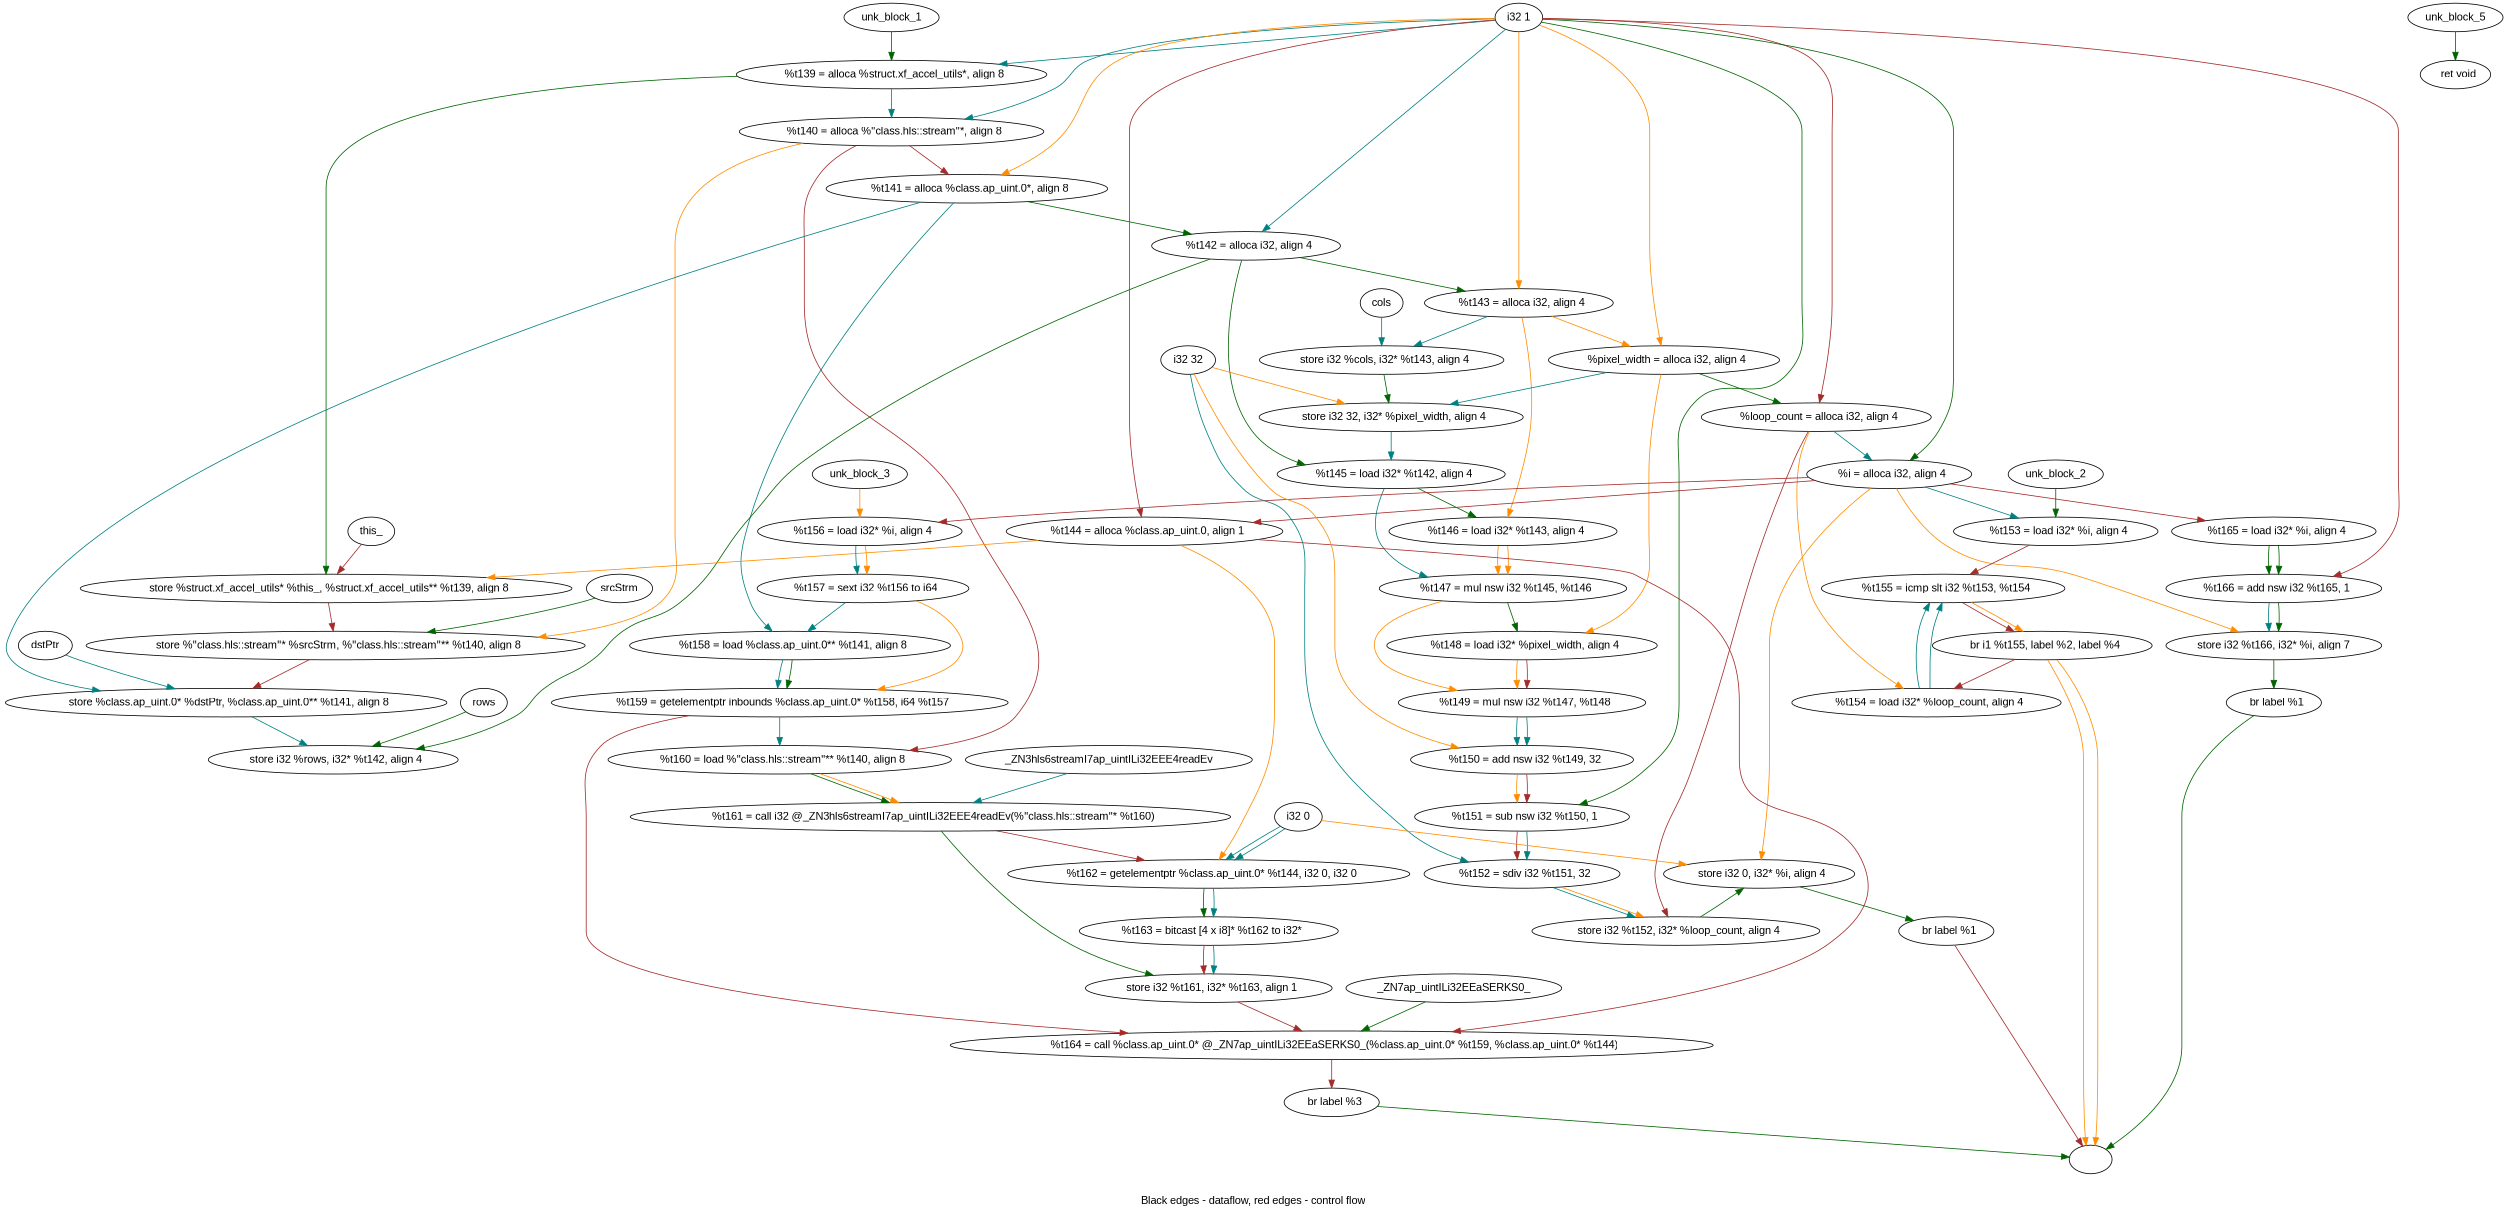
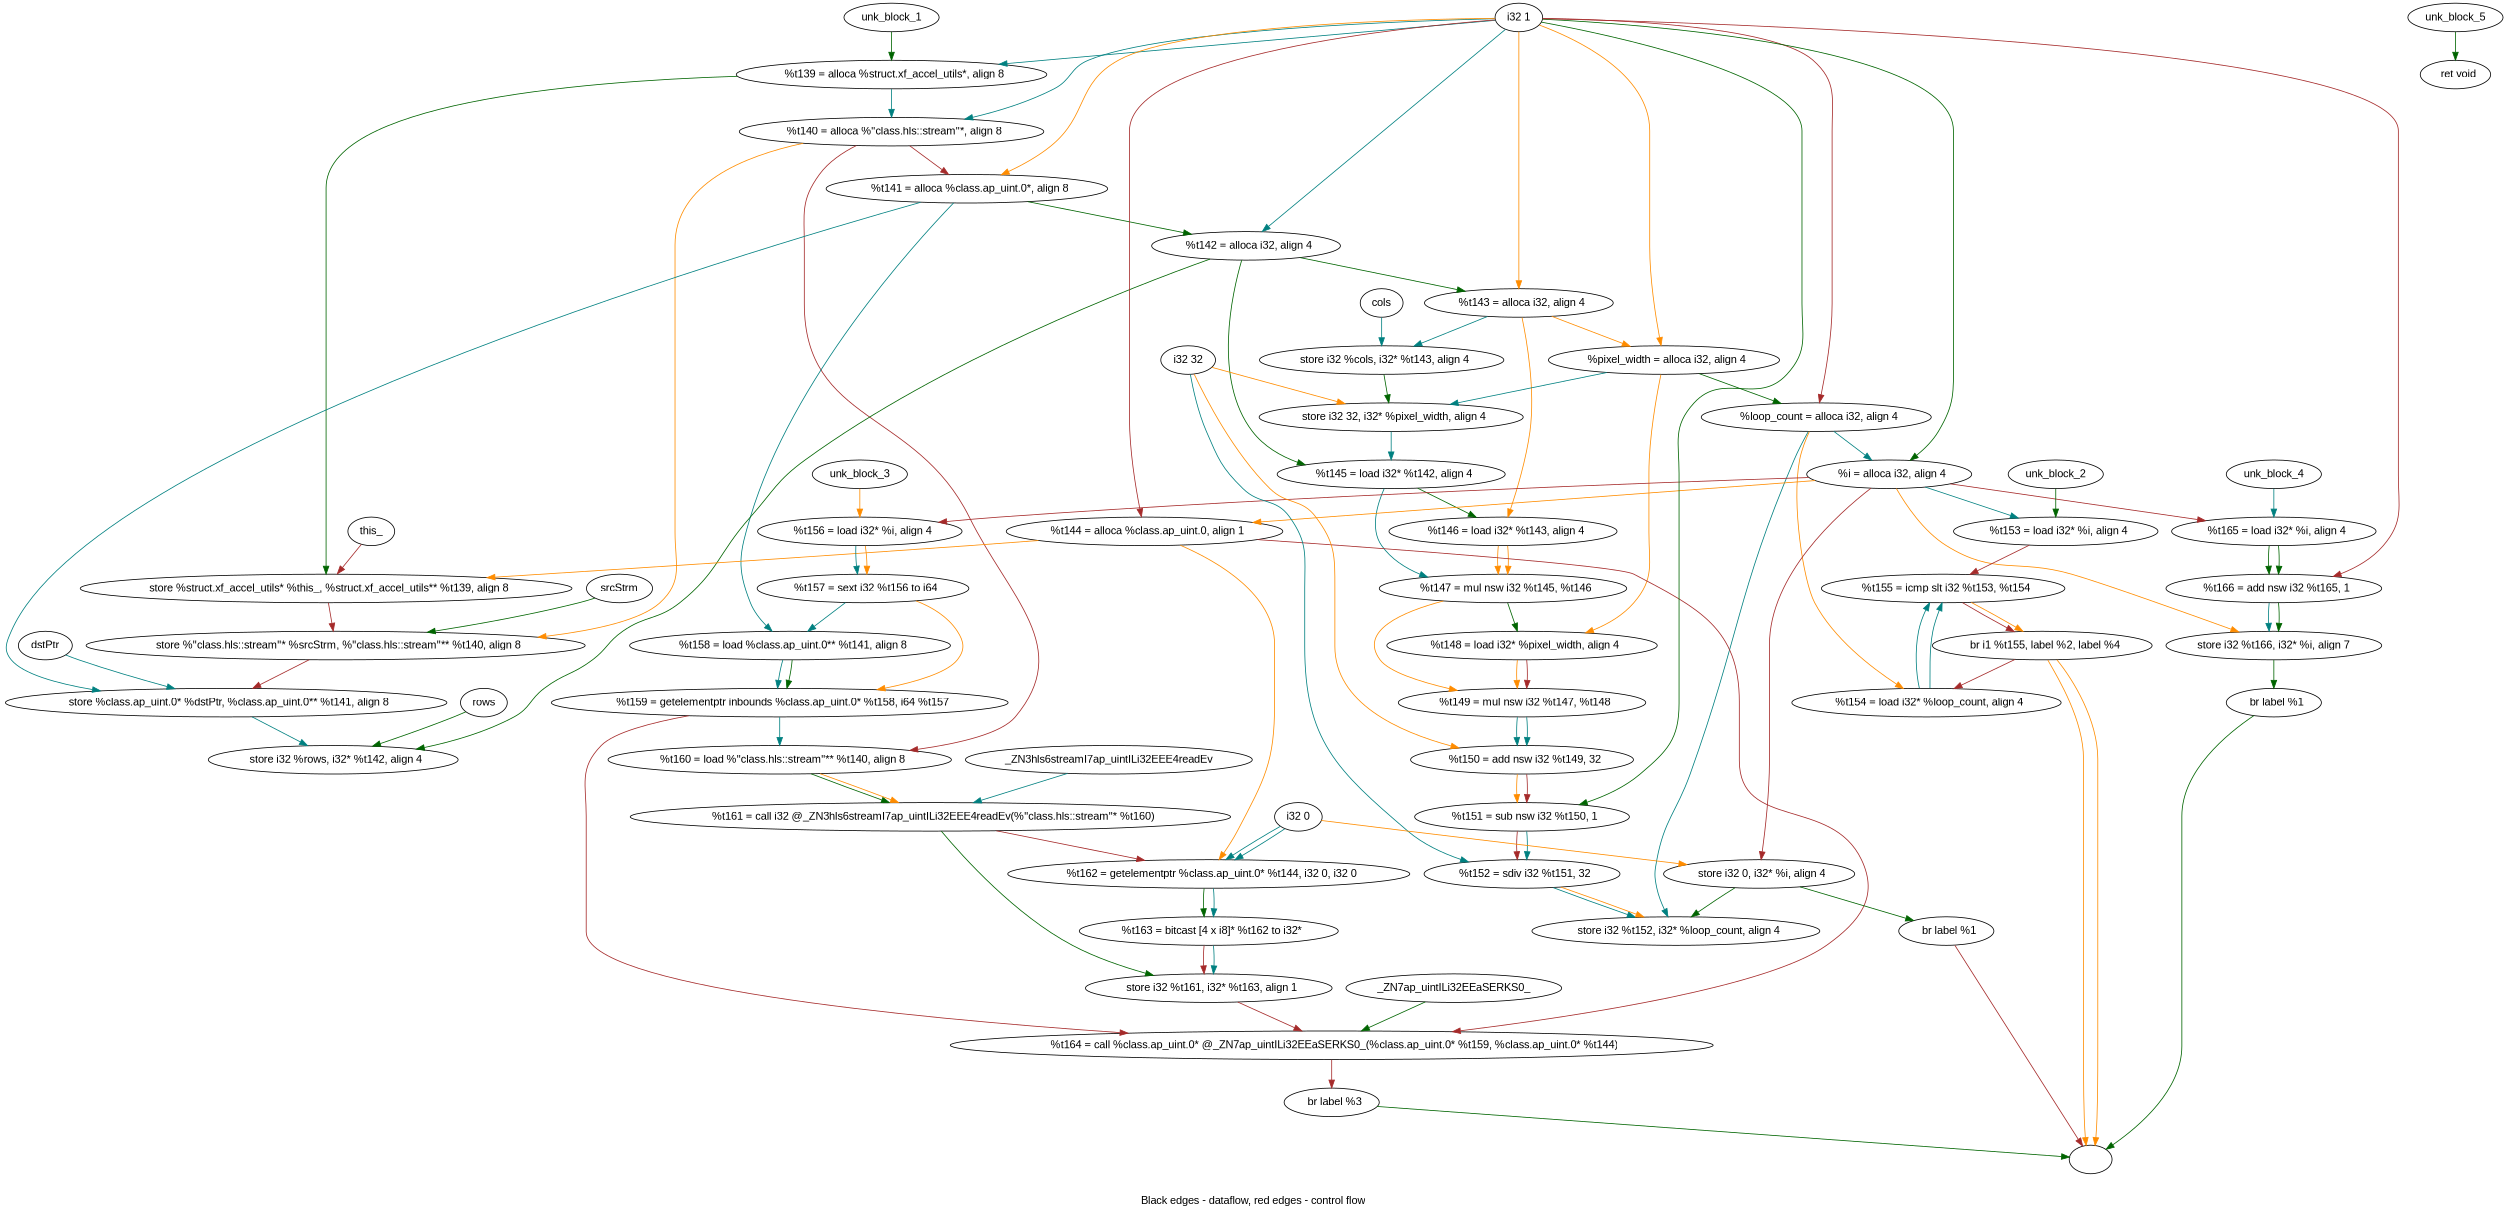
  digraph {
    compound=true
    fontname="Liberation Sans"
    label="Black edges - dataflow, red edges - control flow"
    node [fontname="Liberation Sans"]
    edge [color=teal fontname="Liberation Sans"]
    n1 [label="  %t139 = alloca %struct.xf_accel_utils*, align 8"]
    n2 [label="  %t140 = alloca %\"class.hls::stream\"*, align 8"]
    n3 [label="  store %struct.xf_accel_utils* %this_, %struct.xf_accel_utils** %t139, align 8"]
    n4 [label="  %t141 = alloca %class.ap_uint.0*, align 8"]
    n5 [label="  store %\"class.hls::stream\"* %srcStrm, %\"class.hls::stream\"** %t140, align 8"]
    n6 [label="  %t160 = load %\"class.hls::stream\"** %t140, align 8"]
    n7 [label="  %t142 = alloca i32, align 4"]
    n8 [label="  store %class.ap_uint.0* %dstPtr, %class.ap_uint.0** %t141, align 8"]
    n9 [label="  %t158 = load %class.ap_uint.0** %t141, align 8"]
    n10 [label="  %t161 = call i32 @_ZN3hls6streamI7ap_uintILi32EEE4readEv(%\"class.hls::stream\"* %t160)"]
    n11 [label="  %t143 = alloca i32, align 4"]
    n12 [label="  store i32 %rows, i32* %t142, align 4"]
    n13 [label="  %t145 = load i32* %t142, align 4"]
    n14 [label="  %t159 = getelementptr inbounds %class.ap_uint.0* %t158, i64 %t157"]
    n15 [label="  %pixel_width = alloca i32, align 4"]
    n16 [label="  store i32 %cols, i32* %t143, align 4"]
    n17 [label="  %t146 = load i32* %t143, align 4"]
    n18 [label="  %t147 = mul nsw i32 %t145, %t146"]
    n19 [label="  %loop_count = alloca i32, align 4"]
    n20 [label="  store i32 32, i32* %pixel_width, align 4"]
    n21 [label="  %t148 = load i32* %pixel_width, align 4"]
    n22 [label="  %i = alloca i32, align 4"]
    n23 [label="  store i32 %t152, i32* %loop_count, align 4"]
    n24 [label="  %t154 = load i32* %loop_count, align 4"]
    n25 [label="  %t149 = mul nsw i32 %t147, %t148"]
    n26 [label="  %t144 = alloca %class.ap_uint.0, align 1"]
    n27 [label="  store i32 0, i32* %i, align 4"]
    n28 [label="  %t153 = load i32* %i, align 4"]
    n29 [label="  %t156 = load i32* %i, align 4"]
    n30 [label="  %t165 = load i32* %i, align 4"]
    n31 [label="store i32 %t166, i32* %i, align 7"]
    n32 [label="  %t155 = icmp slt i32 %t153, %t154"]
    n33 [label="  %t162 = getelementptr %class.ap_uint.0* %t144, i32 0, i32 0"]
    n34 [label="  %t164 = call %class.ap_uint.0* @_ZN7ap_uintILi32EEaSERKS0_(%class.ap_uint.0* %t159, %class.ap_uint.0* %t144)"]
    n35 [label="  br label %1"]
    n36 [label="  %t157 = sext i32 %t156 to i64"]
    n37 [label="  %t166 = add nsw i32 %t165, 1"]
    n38 [label="  br label %1"]
    n39 [label="  %t163 = bitcast [4 x i8]* %t162 to i32*"]
    n40 [label="  br label %3"]
    n41 [label="  %t150 = add nsw i32 %t149, 32"]
    n42 [label="  %t151 = sub nsw i32 %t150, 1"]
    n43 [label="  %t152 = sdiv i32 %t151, 32"]
    ""
    unk_block_1
    "i32 1"
    this_
    srcStrm
    dstPtr
    rows
    cols
    "i32 32"
    "i32 0"
    n54 [label="  br i1 %t155, label %2, label %4"]
    unk_block_2
    n56 [label="  store i32 %t161, i32* %t163, align 1"]
    unk_block_3
    _ZN3hls6streamI7ap_uintILi32EEE4readEv
    _ZN7ap_uintILi32EEaSERKS0_
+   unk_block_4
    n61 [label="  ret void"]
    unk_block_5
    n1 -> n2 [weight=2]
    n1 -> n3 [color=darkgreen]
    n2 -> n4 [color=brown weight=2]
    n2 -> n5 [color=darkorange]
    n2 -> n6 [color=brown]
    n3 -> n5 [color=brown weight=2]
    n4 -> n7 [color=darkgreen weight=2]
    n4 -> n8
    n4 -> n9
    n5 -> n8 [color=brown weight=2]
    n6 -> n10 [color=darkgreen weight=2]
    n6 -> n10 [color=darkorange]
    n7 -> n11 [color=darkgreen weight=2]
    n7 -> n12 [color=darkgreen]
    n7 -> n13 [color=darkgreen]
    n8 -> n12 [weight=2]
    n9 -> n14 [weight=2]
    n9 -> n14 [color=darkgreen]
    n10 -> n33 [color=brown weight=2]
    n10 -> n56 [color=darkgreen]
    n11 -> n15 [color=darkorange weight=2]
    n11 -> n16
    n11 -> n17 [color=darkorange]
    n13 -> n17 [color=darkgreen weight=2]
    n13 -> n18
    n14 -> n6 [weight=2]
    n14 -> n34 [color=brown]
    n15 -> n19 [color=darkgreen weight=2]
    n15 -> n20
    n15 -> n21 [color=darkorange]
    n16 -> n20 [color=darkgreen weight=2]
    n17 -> n18 [color=darkorange weight=2]
    n17 -> n18 [color=darkorange]
    n18 -> n21 [color=darkgreen weight=2]
    n18 -> n25 [color=darkorange]
    n19 -> n22 [weight=2]
-   n19 -> n23 [color=brown]
+   n19 -> n23
    n19 -> n24 [color=darkorange]
    n20 -> n13 [weight=2]
    n21 -> n25 [color=darkorange weight=2]
    n21 -> n25 [color=brown]
-   n22 -> n26 [color=brown weight=2]
-   n22 -> n27 [color=darkorange]
+   n22 -> n26 [color=darkorange weight=2]
+   n22 -> n27 [color=brown]
    n22 -> n28
    n22 -> n29 [color=brown]
    n22 -> n30 [color=brown]
    n22 -> n31 [color=darkorange]
-   n23 -> n27 [color=darkgreen weight=2]
+   n27 -> n23 [color=darkgreen weight=2]
    n24 -> n32 [weight=2]
    n24 -> n32
    n25 -> n41 [weight=2]
    n25 -> n41
    n26 -> n3 [color=darkorange weight=2]
    n26 -> n33 [color=darkorange]
    n26 -> n34 [color=brown]
    n27 -> n35 [color=darkgreen weight=2]
    n28 -> n32 [color=brown]
    n29 -> n36 [weight=2]
    n29 -> n36 [color=darkorange]
    n30 -> n37 [color=darkgreen weight=2]
    n30 -> n37 [color=darkgreen]
    n31 -> n38 [color=darkgreen weight=2]
    n32 -> n54 [color=brown weight=2]
    n32 -> n54 [color=darkorange]
    n33 -> n39 [color=darkgreen weight=2]
    n33 -> n39
    n34 -> n40 [color=brown weight=2]
    n35 -> "" [color=brown]
    n36 -> n9 [weight=2]
    n36 -> n14 [color=darkorange]
    n37 -> n31 [weight=2]
    n37 -> n31 [color=darkgreen]
    n38 -> "" [color=darkgreen]
    n39 -> n56 [color=brown weight=2]
    n39 -> n56
    n40 -> "" [color=darkgreen]
    n41 -> n42 [color=darkorange weight=2]
    n41 -> n42 [color=brown]
    n42 -> n43 [color=brown weight=2]
    n42 -> n43
    n43 -> n23 [weight=2]
    n43 -> n23 [color=darkorange]
    unk_block_1 -> n1 [color=darkgreen]
    "i32 1" -> n1
    "i32 1" -> n2
    "i32 1" -> n4 [color=darkorange]
    "i32 1" -> n7
    "i32 1" -> n11 [color=darkorange]
    "i32 1" -> n15 [color=darkorange]
    "i32 1" -> n19 [color=brown]
    "i32 1" -> n22 [color=darkgreen]
    "i32 1" -> n26 [color=brown]
    "i32 1" -> n37 [color=brown]
    "i32 1" -> n42 [color=darkgreen]
    this_ -> n3 [color=brown]
    srcStrm -> n5 [color=darkgreen]
    dstPtr -> n8
    rows -> n12 [color=darkgreen]
    cols -> n16
    "i32 32" -> n20 [color=darkorange]
    "i32 32" -> n41 [color=darkorange]
    "i32 32" -> n43
    "i32 0" -> n27 [color=darkorange]
    "i32 0" -> n33
    "i32 0" -> n33
    n54 -> n24 [color=brown weight=2]
    n54 -> "" [color=darkorange]
    n54 -> "" [color=darkorange]
    unk_block_2 -> n28 [color=darkgreen]
    n56 -> n34 [color=brown weight=2]
    unk_block_3 -> n29 [color=darkorange]
    _ZN3hls6streamI7ap_uintILi32EEE4readEv -> n10
    _ZN7ap_uintILi32EEaSERKS0_ -> n34 [color=darkgreen]
+   unk_block_4 -> n30
    unk_block_5 -> n61 [color=darkgreen]
  }
